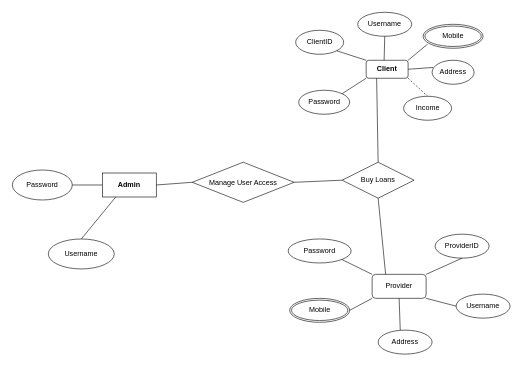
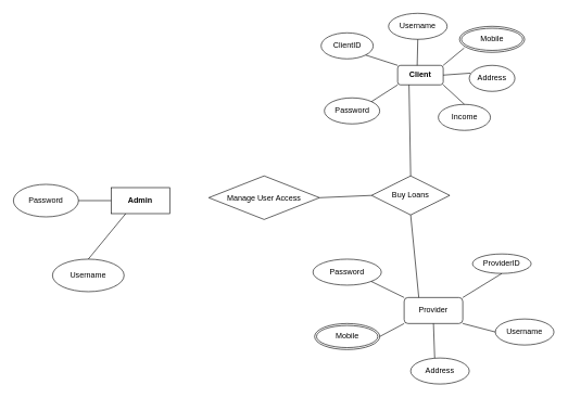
  <mxCell id="0" />
  <mxCell id="1" parent="0" />
  <mxCell id="2" value="&lt;b&gt;Admin&lt;/b&gt;" style="rounded=0;whiteSpace=wrap;html=1;" parent="1" vertex="1"><mxGeometry x="170" y="288" width="90" height="40" as="geometry" /></mxCell>
  <mxCell id="3" value="&lt;b&gt;Client&lt;/b&gt;" style="rounded=1;whiteSpace=wrap;html=1;" parent="1" vertex="1"><mxGeometry x="610" y="100" width="70" height="30" as="geometry" /></mxCell>
  <mxCell id="4" value="Provider" style="rounded=1;whiteSpace=wrap;html=1;" parent="1" vertex="1"><mxGeometry x="620" y="457" width="90" height="40" as="geometry" /></mxCell>
  <mxCell id="5" value="Password" style="ellipse;whiteSpace=wrap;html=1;" parent="1" vertex="1"><mxGeometry x="20" y="283" width="100" height="50" as="geometry" /></mxCell>
  <mxCell id="6" value="Username" style="ellipse;whiteSpace=wrap;html=1;" parent="1" vertex="1"><mxGeometry x="80" y="398" width="110" height="50" as="geometry" /></mxCell>
  <mxCell id="7" value="ClientID" style="ellipse;whiteSpace=wrap;html=1;" parent="1" vertex="1"><mxGeometry x="492.5" y="50" width="80" height="40" as="geometry" /></mxCell>
  <mxCell id="8" value="Username" style="ellipse;whiteSpace=wrap;html=1;" parent="1" vertex="1"><mxGeometry x="596" y="20" width="90" height="40" as="geometry" /></mxCell>
  <mxCell id="9" value="Password" style="ellipse;whiteSpace=wrap;html=1;" parent="1" vertex="1"><mxGeometry x="497.5" y="150" width="85" height="40" as="geometry" /></mxCell>
  <mxCell id="10" value="Address" style="ellipse;whiteSpace=wrap;html=1;" parent="1" vertex="1"><mxGeometry x="720" y="100" width="70" height="40" as="geometry" /></mxCell>
  <mxCell id="11" style="edgeStyle=orthogonalEdgeStyle;rounded=0;orthogonalLoop=1;jettySize=auto;html=1;exitX=1;exitY=0;exitDx=0;exitDy=0;" parent="1" source="12" edge="1"><mxGeometry relative="1" as="geometry"><mxPoint x="708" y="177" as="targetPoint" /></mxGeometry></mxCell>
  <mxCell id="12" value="Income" style="ellipse;whiteSpace=wrap;html=1;" parent="1" vertex="1"><mxGeometry x="672.5" y="160" width="80" height="40" as="geometry" /></mxCell>
- <mxCell id="13" value="ProviderID" style="ellipse;whiteSpace=wrap;html=1;" parent="1" vertex="1"><mxGeometry x="725" y="390" width="90" height="40" as="geometry" /></mxCell>
+ <mxCell id="13" value="ProviderID" style="ellipse;whiteSpace=wrap;html=1;" parent="1" vertex="1"><mxGeometry x="725" y="390" width="90" height="30" as="geometry" /></mxCell>
  <mxCell id="14" value="Password" style="ellipse;whiteSpace=wrap;html=1;" parent="1" vertex="1"><mxGeometry x="480" y="398" width="105" height="40" as="geometry" /></mxCell>
  <mxCell id="15" value="Address" style="ellipse;whiteSpace=wrap;html=1;" parent="1" vertex="1"><mxGeometry x="630" y="550" width="90" height="40" as="geometry" /></mxCell>
  <mxCell id="16" value="Username" style="ellipse;whiteSpace=wrap;html=1;" parent="1" vertex="1"><mxGeometry x="760" y="490" width="90" height="40" as="geometry" /></mxCell>
  <mxCell id="17" value="Mobile" style="ellipse;shape=doubleEllipse;margin=3;whiteSpace=wrap;html=1;align=center;" parent="1" vertex="1"><mxGeometry x="482.5" y="497" width="100" height="40" as="geometry" /></mxCell>
  <mxCell id="18" value="Mobile" style="ellipse;shape=doubleEllipse;margin=3;whiteSpace=wrap;html=1;align=center;" parent="1" vertex="1"><mxGeometry x="705" y="40" width="100" height="40" as="geometry" /></mxCell>
  <mxCell id="19" value="" style="endArrow=none;html=1;rounded=0;exitX=0.5;exitY=0;exitDx=0;exitDy=0;entryX=0.25;entryY=1;entryDx=0;entryDy=0;" parent="1" source="6" target="2" edge="1"><mxGeometry relative="1" as="geometry"><mxPoint x="220" y="358" as="sourcePoint" /><mxPoint x="380" y="358" as="targetPoint" /></mxGeometry></mxCell>
  <mxCell id="20" value="" style="endArrow=none;html=1;rounded=0;exitX=1;exitY=0.5;exitDx=0;exitDy=0;entryX=0;entryY=0.5;entryDx=0;entryDy=0;" parent="1" source="5" target="2" edge="1"><mxGeometry relative="1" as="geometry"><mxPoint x="220" y="358" as="sourcePoint" /><mxPoint x="380" y="358" as="targetPoint" /></mxGeometry></mxCell>
  <mxCell id="21" value="" style="endArrow=none;html=1;rounded=0;entryX=1;entryY=0;entryDx=0;entryDy=0;exitX=0;exitY=1;exitDx=0;exitDy=0;" parent="1" source="3" target="9" edge="1"><mxGeometry relative="1" as="geometry"><mxPoint x="600" y="100" as="sourcePoint" /><mxPoint x="760" y="100" as="targetPoint" /></mxGeometry></mxCell>
  <mxCell id="22" value="" style="endArrow=none;html=1;rounded=0;exitX=0;exitY=0;exitDx=0;exitDy=0;entryX=1;entryY=1;entryDx=0;entryDy=0;" parent="1" source="3" target="7" edge="1"><mxGeometry relative="1" as="geometry"><mxPoint x="606" y="115" as="sourcePoint" /><mxPoint x="560" y="60" as="targetPoint" /></mxGeometry></mxCell>
- <mxCell id="23" value="" style="endArrow=none;html=1;rounded=0;entryX=0.5;entryY=0;entryDx=0;entryDy=0;exitX=1;exitY=1;exitDx=0;exitDy=0;dashed=1;" parent="1" source="3" target="12" edge="1"><mxGeometry relative="1" as="geometry"><mxPoint x="640" y="140" as="sourcePoint" /><mxPoint x="760" y="100" as="targetPoint" /></mxGeometry></mxCell>
+ <mxCell id="23" value="" style="endArrow=none;html=1;rounded=0;entryX=0.5;entryY=0;entryDx=0;entryDy=0;exitX=1;exitY=1;exitDx=0;exitDy=0;" parent="1" source="3" target="12" edge="1"><mxGeometry relative="1" as="geometry"><mxPoint x="640" y="140" as="sourcePoint" /><mxPoint x="760" y="100" as="targetPoint" /></mxGeometry></mxCell>
  <mxCell id="24" value="" style="endArrow=none;html=1;rounded=0;entryX=0.023;entryY=0.3;entryDx=0;entryDy=0;entryPerimeter=0;exitX=1;exitY=0.5;exitDx=0;exitDy=0;" parent="1" source="3" target="10" edge="1"><mxGeometry relative="1" as="geometry"><mxPoint x="690" y="120" as="sourcePoint" /><mxPoint x="760" y="100" as="targetPoint" /></mxGeometry></mxCell>
  <mxCell id="25" value="" style="endArrow=none;html=1;rounded=0;entryX=0.072;entryY=0.831;entryDx=0;entryDy=0;entryPerimeter=0;exitX=1;exitY=0;exitDx=0;exitDy=0;" parent="1" source="3" target="18" edge="1"><mxGeometry relative="1" as="geometry"><mxPoint x="650" y="100" as="sourcePoint" /><mxPoint x="760" y="100" as="targetPoint" /></mxGeometry></mxCell>
  <mxCell id="26" value="" style="endArrow=none;html=1;rounded=0;exitX=0.5;exitY=1;exitDx=0;exitDy=0;" parent="1" source="8" edge="1"><mxGeometry relative="1" as="geometry"><mxPoint x="600" y="100" as="sourcePoint" /><mxPoint x="640" y="100" as="targetPoint" /></mxGeometry></mxCell>
  <mxCell id="27" value="" style="endArrow=none;html=1;rounded=0;exitX=1;exitY=0;exitDx=0;exitDy=0;entryX=0.5;entryY=1;entryDx=0;entryDy=0;" parent="1" source="4" target="13" edge="1"><mxGeometry relative="1" as="geometry"><mxPoint x="663" y="457" as="sourcePoint" /><mxPoint x="669" y="406.84" as="targetPoint" /></mxGeometry></mxCell>
  <mxCell id="28" value="" style="endArrow=none;html=1;rounded=0;exitX=1;exitY=1;exitDx=0;exitDy=0;entryX=0;entryY=0.5;entryDx=0;entryDy=0;" parent="1" source="4" target="16" edge="1"><mxGeometry relative="1" as="geometry"><mxPoint x="700" y="447" as="sourcePoint" /><mxPoint x="860" y="447" as="targetPoint" /></mxGeometry></mxCell>
  <mxCell id="29" value="" style="endArrow=none;html=1;rounded=0;exitX=0.5;exitY=1;exitDx=0;exitDy=0;entryX=0.41;entryY=0.004;entryDx=0;entryDy=0;entryPerimeter=0;" parent="1" source="4" target="15" edge="1"><mxGeometry relative="1" as="geometry"><mxPoint x="700" y="447" as="sourcePoint" /><mxPoint x="860" y="447" as="targetPoint" /></mxGeometry></mxCell>
  <mxCell id="30" value="" style="endArrow=none;html=1;rounded=0;exitX=1;exitY=0.5;exitDx=0;exitDy=0;entryX=0;entryY=1;entryDx=0;entryDy=0;" parent="1" source="17" target="4" edge="1"><mxGeometry relative="1" as="geometry"><mxPoint x="700" y="447" as="sourcePoint" /><mxPoint x="860" y="447" as="targetPoint" /></mxGeometry></mxCell>
  <mxCell id="31" value="" style="endArrow=none;html=1;rounded=0;exitX=1;exitY=1;exitDx=0;exitDy=0;entryX=0;entryY=0;entryDx=0;entryDy=0;" parent="1" source="14" target="4" edge="1"><mxGeometry relative="1" as="geometry"><mxPoint x="700" y="447" as="sourcePoint" /><mxPoint x="860" y="447" as="targetPoint" /></mxGeometry></mxCell>
  <mxCell id="32" value="" style="endArrow=none;html=1;rounded=0;exitX=0.5;exitY=1;exitDx=0;exitDy=0;entryX=0.25;entryY=0;entryDx=0;entryDy=0;" parent="1" source="35" target="4" edge="1"><mxGeometry relative="1" as="geometry"><mxPoint x="633" y="327" as="sourcePoint" /><mxPoint x="860" y="287" as="targetPoint" /></mxGeometry></mxCell>
  <mxCell id="33" value="" style="endArrow=none;html=1;rounded=0;exitX=0.5;exitY=0;exitDx=0;exitDy=0;entryX=0.25;entryY=1;entryDx=0;entryDy=0;" parent="1" source="35" target="3" edge="1"><mxGeometry relative="1" as="geometry"><mxPoint x="633" y="267" as="sourcePoint" /><mxPoint x="850" y="187" as="targetPoint" /></mxGeometry></mxCell>
  <mxCell id="34" value="Manage User Access" style="shape=rhombus;perimeter=rhombusPerimeter;whiteSpace=wrap;html=1;align=center;" parent="1" vertex="1"><mxGeometry x="320" y="270" width="170" height="67" as="geometry" /></mxCell>
  <mxCell id="35" value="Buy Loans" style="shape=rhombus;perimeter=rhombusPerimeter;whiteSpace=wrap;html=1;align=center;" parent="1" vertex="1"><mxGeometry x="570" y="270" width="120" height="60" as="geometry" /></mxCell>
- <mxCell id="36" value="" style="endArrow=none;html=1;rounded=0;exitX=1;exitY=0.5;exitDx=0;exitDy=0;entryX=0;entryY=0.5;entryDx=0;entryDy=0;" parent="1" source="2" target="34" edge="1"><mxGeometry relative="1" as="geometry"><mxPoint x="200" y="250" as="sourcePoint" /><mxPoint x="360" y="250" as="targetPoint" /></mxGeometry></mxCell>
  <mxCell id="37" value="" style="endArrow=none;html=1;rounded=0;entryX=0;entryY=0.5;entryDx=0;entryDy=0;exitX=1;exitY=0.5;exitDx=0;exitDy=0;" parent="1" source="34" target="35" edge="1"><mxGeometry relative="1" as="geometry"><mxPoint x="200" y="250" as="sourcePoint" /><mxPoint x="360" y="250" as="targetPoint" /></mxGeometry></mxCell>
